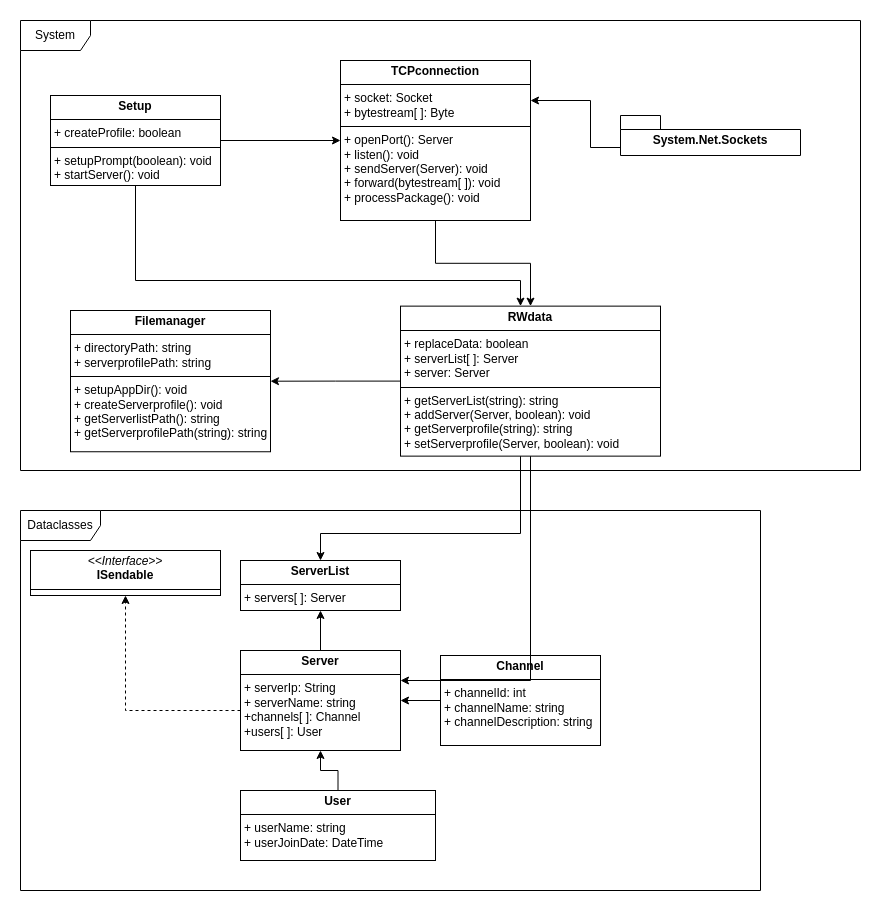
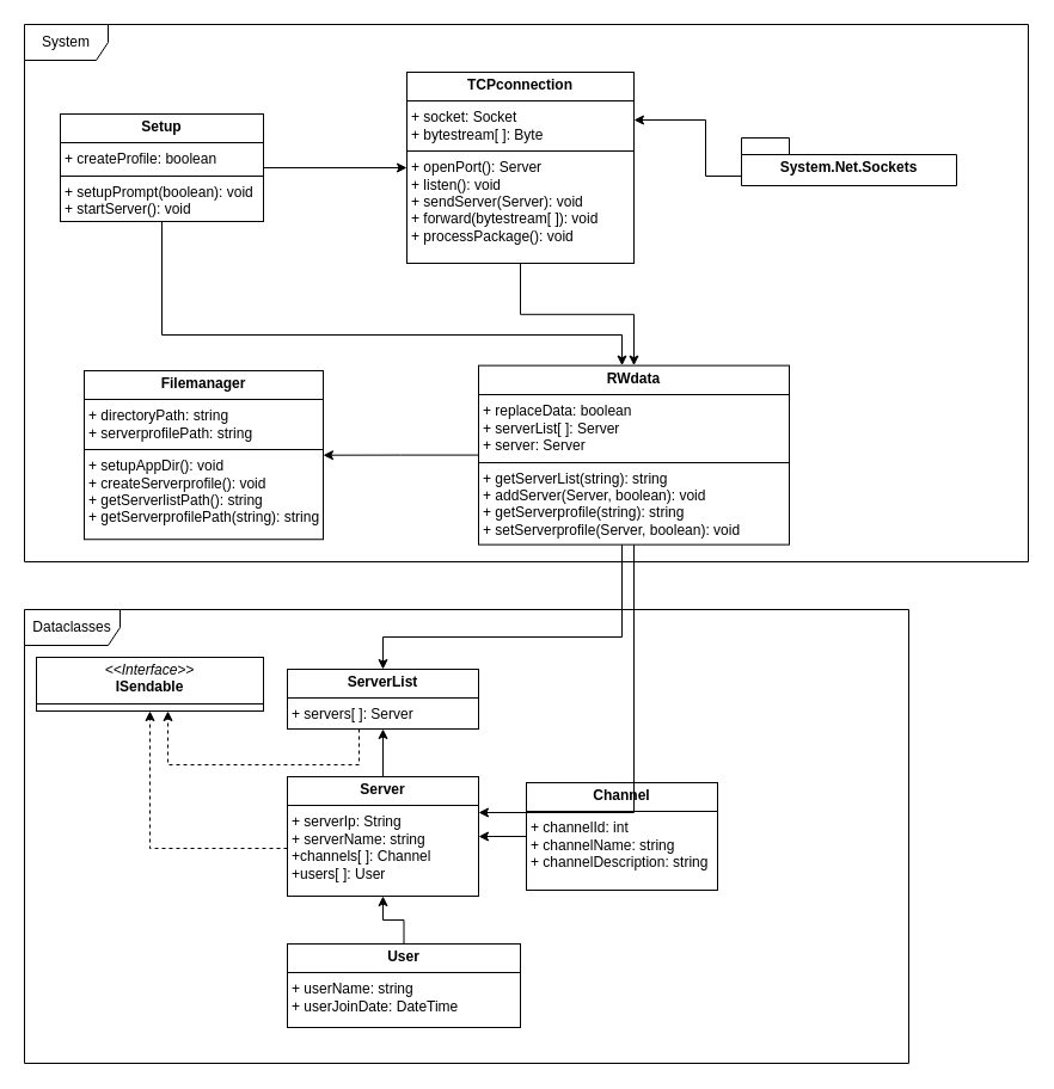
  <mxCell id="0" />
  <mxCell id="1" parent="0" />
  <mxCell id="2" value="System" style="shape=umlFrame;whiteSpace=wrap;html=1;pointerEvents=0;width=70;height=30;" vertex="1" parent="1"><mxGeometry x="20" y="20" width="840" height="450" as="geometry" /></mxCell>
  <mxCell id="3" style="edgeStyle=orthogonalEdgeStyle;rounded=0;orthogonalLoop=1;jettySize=auto;html=1;" edge="1" parent="1" source="5" target="20"><mxGeometry relative="1" as="geometry"><Array as="points"><mxPoint x="135" y="280" /><mxPoint x="520" y="280" /></Array></mxGeometry></mxCell>
  <mxCell id="4" style="edgeStyle=orthogonalEdgeStyle;rounded=0;orthogonalLoop=1;jettySize=auto;html=1;" edge="1" parent="1" source="5" target="23"><mxGeometry relative="1" as="geometry" /></mxCell>
  <mxCell id="5" value="&lt;p style=&quot;margin:0px;margin-top:4px;text-align:center;&quot;&gt;&lt;b&gt;Setup&lt;/b&gt;&lt;/p&gt;&lt;hr size=&quot;1&quot; style=&quot;border-style:solid;&quot;&gt;&lt;p style=&quot;margin:0px;margin-left:4px;&quot;&gt;+ createProfile: boolean&lt;/p&gt;&lt;hr size=&quot;1&quot; style=&quot;border-style:solid;&quot;&gt;&lt;p style=&quot;margin:0px;margin-left:4px;&quot;&gt;+ setupPrompt(boolean): void&lt;/p&gt;&lt;p style=&quot;margin:0px;margin-left:4px;&quot;&gt;+ startServer(): void&lt;/p&gt;" style="verticalAlign=top;align=left;overflow=fill;html=1;whiteSpace=wrap;" vertex="1" parent="1"><mxGeometry x="50" y="95" width="170" height="90" as="geometry" /></mxCell>
  <mxCell id="6" value="Dataclasses" style="shape=umlFrame;whiteSpace=wrap;html=1;pointerEvents=0;width=80;height=30;" vertex="1" parent="1"><mxGeometry x="20" y="510" width="740" height="380" as="geometry" /></mxCell>
  <mxCell id="7" value="&lt;p style=&quot;margin:0px;margin-top:4px;text-align:center;&quot;&gt;&lt;i&gt;&amp;lt;&amp;lt;Interface&amp;gt;&amp;gt;&lt;/i&gt;&lt;br&gt;&lt;b&gt;ISendable&lt;/b&gt;&lt;/p&gt;&lt;hr size=&quot;1&quot; style=&quot;border-style:solid;&quot;&gt;&lt;p style=&quot;margin:0px;margin-left:4px;&quot;&gt;&lt;/p&gt;&lt;p style=&quot;margin:0px;margin-left:4px;&quot;&gt;+ ToJson(): string&lt;br&gt;&lt;/p&gt;" style="verticalAlign=top;align=left;overflow=fill;html=1;whiteSpace=wrap;" vertex="1" parent="1"><mxGeometry x="30" y="550" width="190" height="45" as="geometry" /></mxCell>
  <mxCell id="8" style="edgeStyle=orthogonalEdgeStyle;rounded=0;orthogonalLoop=1;jettySize=auto;html=1;" edge="1" parent="1" source="9" target="14"><mxGeometry relative="1" as="geometry" /></mxCell>
  <mxCell id="9" value="&lt;p style=&quot;margin:0px;margin-top:4px;text-align:center;&quot;&gt;&lt;b&gt;User&lt;/b&gt;&lt;/p&gt;&lt;hr size=&quot;1&quot; style=&quot;border-style:solid;&quot;&gt;&lt;p style=&quot;margin:0px;margin-left:4px;&quot;&gt;+ userName: string&lt;/p&gt;&lt;p style=&quot;margin:0px;margin-left:4px;&quot;&gt;+ userJoinDate: DateTime&lt;/p&gt;&lt;p style=&quot;margin:0px;margin-left:4px;&quot;&gt;&lt;br&gt;&lt;/p&gt;" style="verticalAlign=top;align=left;overflow=fill;html=1;whiteSpace=wrap;" vertex="1" parent="1"><mxGeometry x="240" y="790" width="195" height="70" as="geometry" /></mxCell>
+ <mxCell id="10" style="edgeStyle=orthogonalEdgeStyle;rounded=0;orthogonalLoop=1;jettySize=auto;html=1;dashed=1;" edge="1" parent="1" source="11" target="7"><mxGeometry relative="1" as="geometry"><Array as="points"><mxPoint x="300" y="640" /><mxPoint x="140" y="640" /></Array></mxGeometry></mxCell>
  <mxCell id="11" value="&lt;p style=&quot;margin:0px;margin-top:4px;text-align:center;&quot;&gt;&lt;b&gt;ServerList&lt;/b&gt;&lt;/p&gt;&lt;hr size=&quot;1&quot; style=&quot;border-style:solid;&quot;&gt;&lt;p style=&quot;margin:0px;margin-left:4px;&quot;&gt;+ servers[ ]: Server&lt;/p&gt;&lt;p style=&quot;margin:0px;margin-left:4px;&quot;&gt;&lt;br&gt;&lt;/p&gt;" style="verticalAlign=top;align=left;overflow=fill;html=1;whiteSpace=wrap;" vertex="1" parent="1"><mxGeometry x="240" y="560" width="160" height="50" as="geometry" /></mxCell>
  <mxCell id="12" style="edgeStyle=orthogonalEdgeStyle;rounded=0;orthogonalLoop=1;jettySize=auto;html=1;dashed=1;" edge="1" parent="1" source="14" target="7"><mxGeometry relative="1" as="geometry"><Array as="points"><mxPoint x="125" y="710" /></Array></mxGeometry></mxCell>
  <mxCell id="13" style="edgeStyle=orthogonalEdgeStyle;rounded=0;orthogonalLoop=1;jettySize=auto;html=1;" edge="1" parent="1" source="14" target="11"><mxGeometry relative="1" as="geometry" /></mxCell>
  <mxCell id="14" value="&lt;p style=&quot;margin:0px;margin-top:4px;text-align:center;&quot;&gt;&lt;b&gt;Server&lt;/b&gt;&lt;/p&gt;&lt;hr size=&quot;1&quot; style=&quot;border-style:solid;&quot;&gt;&lt;p style=&quot;margin:0px;margin-left:4px;&quot;&gt;+ serverIp: String&lt;/p&gt;&lt;p style=&quot;margin:0px;margin-left:4px;&quot;&gt;+ serverName: string&lt;/p&gt;&lt;p style=&quot;margin:0px;margin-left:4px;&quot;&gt;+channels[ ]: Channel&lt;/p&gt;&lt;p style=&quot;margin:0px;margin-left:4px;&quot;&gt;+users[ ]: User&lt;/p&gt;" style="verticalAlign=top;align=left;overflow=fill;html=1;whiteSpace=wrap;" vertex="1" parent="1"><mxGeometry x="240" y="650" width="160" height="100" as="geometry" /></mxCell>
  <mxCell id="15" style="edgeStyle=orthogonalEdgeStyle;rounded=0;orthogonalLoop=1;jettySize=auto;html=1;" edge="1" parent="1" source="16" target="14"><mxGeometry relative="1" as="geometry" /></mxCell>
  <mxCell id="16" value="&lt;p style=&quot;margin:0px;margin-top:4px;text-align:center;&quot;&gt;&lt;b&gt;Channel&lt;/b&gt;&lt;/p&gt;&lt;hr size=&quot;1&quot; style=&quot;border-style:solid;&quot;&gt;&lt;p style=&quot;margin:0px;margin-left:4px;&quot;&gt;+ channelId: int&lt;/p&gt;&lt;p style=&quot;margin:0px;margin-left:4px;&quot;&gt;+ channelName: string&lt;/p&gt;&lt;p style=&quot;margin:0px;margin-left:4px;&quot;&gt;+ channelDescription: string&lt;br&gt;&lt;/p&gt;&lt;p style=&quot;margin:0px;margin-left:4px;&quot;&gt;&lt;br&gt;&lt;/p&gt;" style="verticalAlign=top;align=left;overflow=fill;html=1;whiteSpace=wrap;" vertex="1" parent="1"><mxGeometry x="440" y="655" width="160" height="90" as="geometry" /></mxCell>
  <mxCell id="17" style="edgeStyle=orthogonalEdgeStyle;rounded=0;orthogonalLoop=1;jettySize=auto;html=1;" edge="1" parent="1" source="20" target="21"><mxGeometry relative="1" as="geometry" /></mxCell>
  <mxCell id="18" style="edgeStyle=orthogonalEdgeStyle;rounded=0;orthogonalLoop=1;jettySize=auto;html=1;" edge="1" parent="1" source="20" target="14"><mxGeometry relative="1" as="geometry"><Array as="points"><mxPoint x="530" y="680" /><mxPoint x="330" y="680" /></Array></mxGeometry></mxCell>
  <mxCell id="19" style="edgeStyle=orthogonalEdgeStyle;rounded=0;orthogonalLoop=1;jettySize=auto;html=1;" edge="1" parent="1" source="20" target="11"><mxGeometry relative="1" as="geometry"><Array as="points"><mxPoint x="520" y="533" /><mxPoint x="320" y="533" /></Array></mxGeometry></mxCell>
  <mxCell id="20" value="&lt;p style=&quot;margin:0px;margin-top:4px;text-align:center;&quot;&gt;&lt;b&gt;RWdata&lt;/b&gt;&lt;/p&gt;&lt;hr size=&quot;1&quot; style=&quot;border-style:solid;&quot;&gt;&lt;p style=&quot;margin:0px;margin-left:4px;&quot;&gt;+ replaceData: boolean&lt;/p&gt;&lt;p style=&quot;margin:0px;margin-left:4px;&quot;&gt;+ serverList[ ]: Server&lt;/p&gt;&lt;p style=&quot;margin:0px;margin-left:4px;&quot;&gt;+ server: Server&lt;/p&gt;&lt;hr size=&quot;1&quot; style=&quot;border-style:solid;&quot;&gt;&lt;p style=&quot;margin:0px;margin-left:4px;&quot;&gt;+ getServerList(string): string&lt;/p&gt;&lt;p style=&quot;margin:0px;margin-left:4px;&quot;&gt;+ addServer(Server, boolean): void&lt;/p&gt;&lt;p style=&quot;margin:0px;margin-left:4px;&quot;&gt;+ getServerprofile(string): string&lt;/p&gt;&lt;p style=&quot;margin:0px;margin-left:4px;&quot;&gt;+ setServerprofile(Server, boolean): void&lt;/p&gt;&lt;p style=&quot;margin:0px;margin-left:4px;&quot;&gt;&lt;br&gt;&lt;/p&gt;" style="verticalAlign=top;align=left;overflow=fill;html=1;whiteSpace=wrap;" vertex="1" parent="1"><mxGeometry x="400" y="305.63" width="260" height="150" as="geometry" /></mxCell>
  <mxCell id="21" value="&lt;p style=&quot;margin:0px;margin-top:4px;text-align:center;&quot;&gt;&lt;b&gt;Filemanager&lt;/b&gt;&lt;/p&gt;&lt;hr size=&quot;1&quot; style=&quot;border-style:solid;&quot;&gt;&lt;p style=&quot;margin:0px;margin-left:4px;&quot;&gt;+ directoryPath: string&lt;/p&gt;&lt;p style=&quot;margin:0px;margin-left:4px;&quot;&gt;&lt;span style=&quot;background-color: transparent; color: light-dark(rgb(0, 0, 0), rgb(255, 255, 255));&quot;&gt;+ serverprofilePath: string&lt;/span&gt;&lt;/p&gt;&lt;hr size=&quot;1&quot; style=&quot;border-style:solid;&quot;&gt;&lt;p style=&quot;margin:0px;margin-left:4px;&quot;&gt;+ setupAppDir(): void&lt;/p&gt;&lt;p style=&quot;margin:0px;margin-left:4px;&quot;&gt;+ createServerprofile(): void&lt;/p&gt;&lt;p style=&quot;margin:0px;margin-left:4px;&quot;&gt;+ getServerlistPath(): string&lt;/p&gt;&lt;p style=&quot;margin:0px;margin-left:4px;&quot;&gt;+ getServerprofilePath(string): string&lt;/p&gt;" style="verticalAlign=top;align=left;overflow=fill;html=1;whiteSpace=wrap;" vertex="1" parent="1"><mxGeometry x="70" y="310" width="200" height="141.25" as="geometry" /></mxCell>
  <mxCell id="22" style="edgeStyle=orthogonalEdgeStyle;rounded=0;orthogonalLoop=1;jettySize=auto;html=1;" edge="1" parent="1" source="23" target="20"><mxGeometry relative="1" as="geometry" /></mxCell>
  <mxCell id="23" value="&lt;p style=&quot;margin:0px;margin-top:4px;text-align:center;&quot;&gt;&lt;b&gt;TCPconnection&lt;/b&gt;&lt;/p&gt;&lt;hr size=&quot;1&quot; style=&quot;border-style:solid;&quot;&gt;&lt;p style=&quot;margin:0px;margin-left:4px;&quot;&gt;+ socket: Socket&lt;/p&gt;&lt;p style=&quot;margin:0px;margin-left:4px;&quot;&gt;+ bytestream[ ]: Byte&lt;/p&gt;&lt;hr size=&quot;1&quot; style=&quot;border-style:solid;&quot;&gt;&lt;p style=&quot;margin:0px;margin-left:4px;&quot;&gt;&lt;span style=&quot;background-color: transparent; color: light-dark(rgb(0, 0, 0), rgb(255, 255, 255));&quot;&gt;+ openPort(): Server&lt;/span&gt;&lt;/p&gt;&lt;p style=&quot;margin:0px;margin-left:4px;&quot;&gt;&lt;span style=&quot;background-color: transparent; color: light-dark(rgb(0, 0, 0), rgb(255, 255, 255));&quot;&gt;+ listen(): void&lt;/span&gt;&lt;/p&gt;&lt;p style=&quot;margin:0px;margin-left:4px;&quot;&gt;+ sendServer(Server): void&lt;/p&gt;&lt;p style=&quot;margin:0px;margin-left:4px;&quot;&gt;+ forward(bytestream[ ]): void&lt;/p&gt;&lt;p style=&quot;margin:0px;margin-left:4px;&quot;&gt;+ processPackage(): void&lt;/p&gt;" style="verticalAlign=top;align=left;overflow=fill;html=1;whiteSpace=wrap;" vertex="1" parent="1"><mxGeometry x="340" y="60" width="190" height="160" as="geometry" /></mxCell>
  <mxCell id="24" style="edgeStyle=orthogonalEdgeStyle;rounded=0;orthogonalLoop=1;jettySize=auto;html=1;" edge="1" parent="1" source="25" target="23"><mxGeometry relative="1" as="geometry"><Array as="points"><mxPoint x="590" y="147" /><mxPoint x="590" y="100" /></Array></mxGeometry></mxCell>
  <mxCell id="25" value="System.Net.Sockets" style="shape=folder;fontStyle=1;spacingTop=10;tabWidth=40;tabHeight=14;tabPosition=left;html=1;whiteSpace=wrap;" vertex="1" parent="1"><mxGeometry x="620" y="115" width="180" height="40" as="geometry" /></mxCell>
